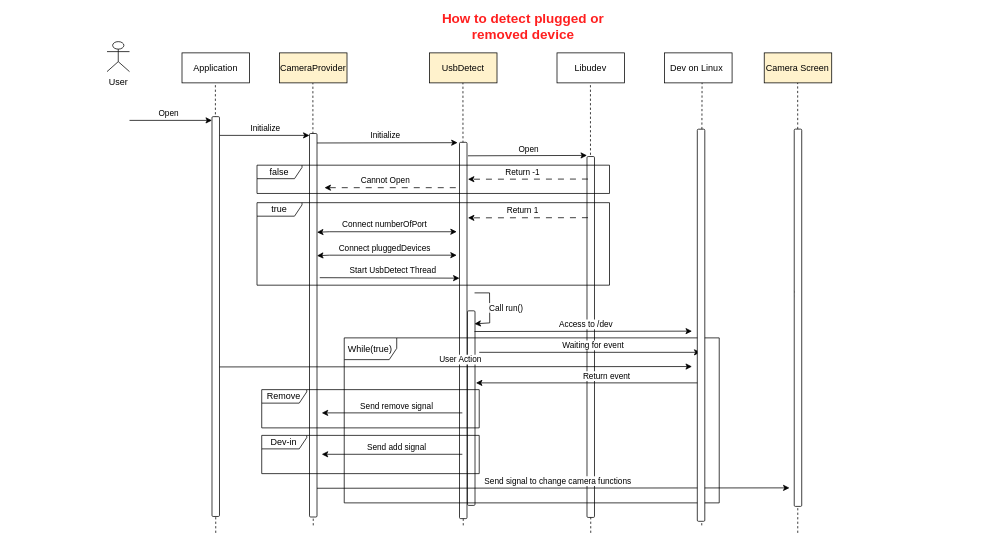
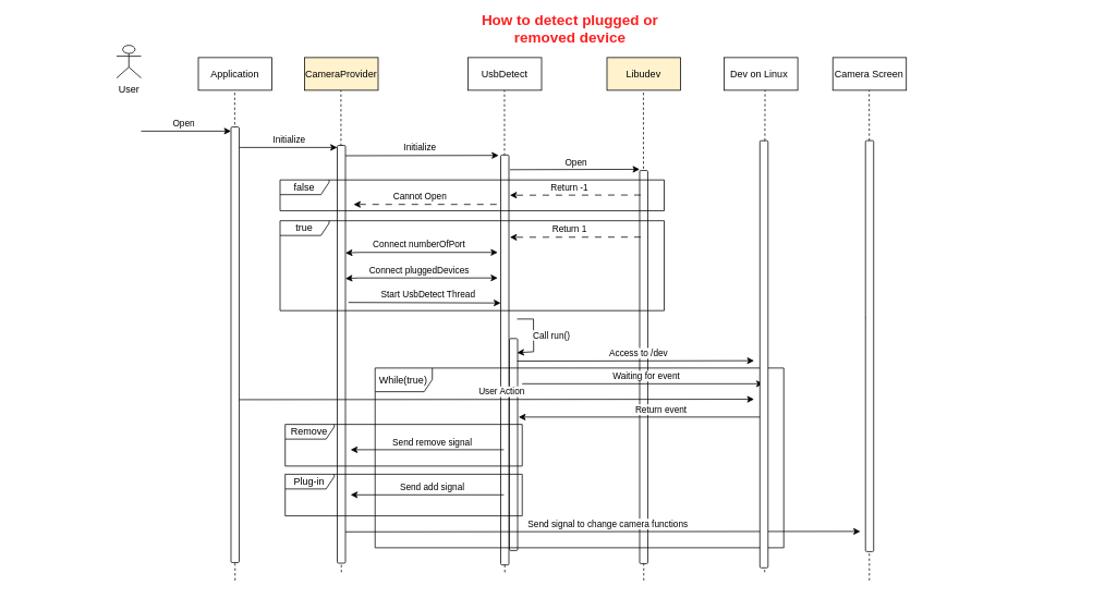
  <mxCell id="0" />
  <mxCell id="1" parent="0" />
  <mxCell id="2" value="" style="endArrow=none;dashed=1;html=1;rounded=0;" edge="1" parent="1"><mxGeometry width="50" height="50" relative="1" as="geometry"><mxPoint x="417" y="700" as="sourcePoint" /><mxPoint x="416.5" y="110" as="targetPoint" /></mxGeometry></mxCell>
  <mxCell id="3" value="" style="endArrow=none;dashed=1;html=1;rounded=0;" edge="1" parent="1"><mxGeometry width="50" height="50" relative="1" as="geometry"><mxPoint x="787" y="710" as="sourcePoint" /><mxPoint x="786.58" y="110" as="targetPoint" /></mxGeometry></mxCell>
  <mxCell id="4" value="" style="rounded=1;whiteSpace=wrap;html=1;rotation=-90;" vertex="1" parent="1"><mxGeometry x="546.37" y="443.82" width="481.22" height="10" as="geometry" /></mxCell>
  <mxCell id="5" value="" style="rounded=1;whiteSpace=wrap;html=1;rotation=-90;" vertex="1" parent="1"><mxGeometry x="161.34" y="428.18" width="511.33" height="10" as="geometry" /></mxCell>
  <mxCell id="6" value="CameraProvider" style="rounded=0;whiteSpace=wrap;html=1;fillColor=#fff2cc;" vertex="1" parent="1"><mxGeometry x="372" y="70" width="90" height="40" as="geometry" /></mxCell>
- <mxCell id="7" value="UsbDetect" style="rounded=0;whiteSpace=wrap;html=1;fillColor=#fff2cc;" vertex="1" parent="1"><mxGeometry x="572" y="70" width="90" height="40" as="geometry" /></mxCell>
+ <mxCell id="7" value="UsbDetect" style="rounded=0;whiteSpace=wrap;html=1;" vertex="1" parent="1"><mxGeometry x="572" y="70" width="90" height="40" as="geometry" /></mxCell>
  <mxCell id="8" value="" style="endArrow=none;dashed=1;html=1;rounded=0;" edge="1" parent="1"><mxGeometry width="50" height="50" relative="1" as="geometry"><mxPoint x="617" y="700" as="sourcePoint" /><mxPoint x="616.58" y="110" as="targetPoint" /></mxGeometry></mxCell>
  <mxCell id="9" value="User" style="shape=umlActor;verticalLabelPosition=bottom;verticalAlign=top;html=1;outlineConnect=0;" vertex="1" parent="1"><mxGeometry x="142" y="55" width="30" height="40" as="geometry" /></mxCell>
  <mxCell id="10" value="Application" style="rounded=0;whiteSpace=wrap;html=1;" vertex="1" parent="1"><mxGeometry y="70" width="90" height="40" as="geometry" x="242" /></mxCell>
  <mxCell id="11" value="" style="endArrow=none;dashed=1;html=1;rounded=0;" edge="1" parent="1"><mxGeometry width="50" height="50" relative="1" as="geometry"><mxPoint x="287" y="710" as="sourcePoint" /><mxPoint x="286.5" y="110" as="targetPoint" /></mxGeometry></mxCell>
  <mxCell id="12" value="" style="endArrow=classic;html=1;rounded=0;" edge="1" parent="1"><mxGeometry width="50" height="50" relative="1" as="geometry"><mxPoint x="172" y="160" as="sourcePoint" /><mxPoint x="282" y="160" as="targetPoint" /></mxGeometry></mxCell>
  <mxCell id="13" value="Open" style="edgeLabel;html=1;align=center;verticalAlign=middle;resizable=0;points=[];" vertex="1" connectable="0" parent="12"><mxGeometry x="-0.13" relative="1" as="geometry"><mxPoint x="3" y="-10" as="offset" /></mxGeometry></mxCell>
  <mxCell id="14" value="" style="endArrow=classic;html=1;rounded=0;" edge="1" parent="1"><mxGeometry width="50" height="50" relative="1" as="geometry"><mxPoint x="292" y="180" as="sourcePoint" /><mxPoint x="412" y="180" as="targetPoint" /></mxGeometry></mxCell>
  <mxCell id="15" value="Initialize" style="edgeLabel;html=1;align=center;verticalAlign=middle;resizable=0;points=[];" vertex="1" connectable="0" parent="14"><mxGeometry x="0.353" y="-1" relative="1" as="geometry"><mxPoint x="-21" y="-11" as="offset" /></mxGeometry></mxCell>
  <mxCell id="16" value="" style="endArrow=classic;html=1;rounded=0;exitX=0.869;exitY=1;exitDx=0;exitDy=0;exitPerimeter=0;" edge="1" parent="1"><mxGeometry width="50" height="50" relative="1" as="geometry"><mxPoint x="422" y="190.128" as="sourcePoint" /><mxPoint x="609.5" y="189.74" as="targetPoint" /></mxGeometry></mxCell>
  <mxCell id="17" value="Initialize" style="edgeLabel;html=1;align=center;verticalAlign=middle;resizable=0;points=[];" vertex="1" connectable="0" parent="16"><mxGeometry x="-0.328" y="-3" relative="1" as="geometry"><mxPoint x="27" y="-13" as="offset" /></mxGeometry></mxCell>
  <mxCell id="18" value="&lt;b&gt;&lt;font style=&quot;font-size: 18px;&quot; color=&quot;#ff1f1f&quot;&gt;How to detect plugged or removed device&lt;/font&gt;&lt;/b&gt;" style="text;html=1;strokeColor=none;fillColor=none;align=center;verticalAlign=middle;whiteSpace=wrap;rounded=0;" vertex="1" parent="1"><mxGeometry x="562" y="20" width="270" height="30" as="geometry" /></mxCell>
  <mxCell id="19" value="" style="rounded=1;whiteSpace=wrap;html=1;rotation=-90;" vertex="1" parent="1"><mxGeometry x="20.44" y="416.57" width="533.13" height="10" as="geometry" /></mxCell>
  <mxCell id="20" value="" style="rounded=1;whiteSpace=wrap;html=1;rotation=-90;" vertex="1" parent="1"><mxGeometry x="366.14" y="435.13" width="501.74" height="10" as="geometry" /></mxCell>
  <mxCell id="21" value="false" style="shape=umlFrame;whiteSpace=wrap;html=1;pointerEvents=0;width=60;height=18;" vertex="1" parent="1"><mxGeometry x="342" y="219.74" width="470" height="37.7" as="geometry" /></mxCell>
  <mxCell id="22" value="" style="endArrow=classic;html=1;rounded=0;dashed=1;dashPattern=8 8;" edge="1" parent="1"><mxGeometry width="50" height="50" relative="1" as="geometry"><mxPoint x="607" y="249.74" as="sourcePoint" /><mxPoint x="432" y="249.74" as="targetPoint" /></mxGeometry></mxCell>
  <mxCell id="23" value="Cannot Open" style="edgeLabel;html=1;align=center;verticalAlign=middle;resizable=0;points=[];" vertex="1" connectable="0" parent="22"><mxGeometry x="0.021" y="3" relative="1" as="geometry"><mxPoint x="-6" y="-13" as="offset" /></mxGeometry></mxCell>
  <mxCell id="24" value="true" style="shape=umlFrame;whiteSpace=wrap;html=1;pointerEvents=0;width=60;height=18;" vertex="1" parent="1"><mxGeometry x="342" y="269.74" width="470" height="110" as="geometry" /></mxCell>
  <mxCell id="25" value="" style="endArrow=classic;startArrow=classic;html=1;rounded=0;exitX=0.168;exitY=1.367;exitDx=0;exitDy=0;exitPerimeter=0;" edge="1" parent="1"><mxGeometry width="50" height="50" relative="1" as="geometry"><mxPoint x="422" y="309.19" as="sourcePoint" /><mxPoint x="608.33" y="308.49" as="targetPoint" /><Array as="points"><mxPoint x="438.33" y="308.49" /></Array></mxGeometry></mxCell>
  <mxCell id="26" value="Connect numberOfPort" style="edgeLabel;html=1;align=center;verticalAlign=middle;resizable=0;points=[];" vertex="1" connectable="0" parent="25"><mxGeometry x="-0.142" y="2" relative="1" as="geometry"><mxPoint x="10" y="-8" as="offset" /></mxGeometry></mxCell>
  <mxCell id="27" value="" style="endArrow=classic;html=1;rounded=0;exitX=0.147;exitY=1.367;exitDx=0;exitDy=0;exitPerimeter=0;" edge="1" parent="1"><mxGeometry width="50" height="50" relative="1" as="geometry"><mxPoint x="425.67" y="369.743" as="sourcePoint" /><mxPoint x="612" y="370.38" as="targetPoint" /></mxGeometry></mxCell>
  <mxCell id="28" value="Start UsbDetect Thread" style="edgeLabel;html=1;align=center;verticalAlign=middle;resizable=0;points=[];" vertex="1" connectable="0" parent="27"><mxGeometry x="-0.328" y="-3" relative="1" as="geometry"><mxPoint x="34" y="-13" as="offset" /></mxGeometry></mxCell>
  <mxCell id="29" value="" style="endArrow=classic;startArrow=classic;html=1;rounded=0;exitX=0.168;exitY=1.367;exitDx=0;exitDy=0;exitPerimeter=0;" edge="1" parent="1"><mxGeometry width="50" height="50" relative="1" as="geometry"><mxPoint x="422" y="340.44" as="sourcePoint" /><mxPoint x="608.33" y="339.74" as="targetPoint" /><Array as="points"><mxPoint x="438.33" y="339.74" /></Array></mxGeometry></mxCell>
  <mxCell id="30" value="Connect pluggedDevices" style="edgeLabel;html=1;align=center;verticalAlign=middle;resizable=0;points=[];" vertex="1" connectable="0" parent="29"><mxGeometry x="-0.142" y="2" relative="1" as="geometry"><mxPoint x="10" y="-8" as="offset" /></mxGeometry></mxCell>
- <mxCell id="31" value="Libudev" style="rounded=0;whiteSpace=wrap;html=1;" vertex="1" parent="1"><mxGeometry x="742" y="70" width="90" height="40" as="geometry" /></mxCell>
+ <mxCell id="31" value="Libudev" style="rounded=0;whiteSpace=wrap;html=1;fillColor=#fff2cc;" vertex="1" parent="1"><mxGeometry x="742" y="70" width="90" height="40" as="geometry" /></mxCell>
  <mxCell id="32" value="" style="endArrow=classic;html=1;rounded=0;entryX=0.933;entryY=0.93;entryDx=0;entryDy=0;entryPerimeter=0;" edge="1" parent="1" target="40"><mxGeometry width="50" height="50" relative="1" as="geometry"><mxPoint x="632.05" y="390" as="sourcePoint" /><mxPoint x="629.55" y="420" as="targetPoint" /><Array as="points"><mxPoint x="652.05" y="390" /><mxPoint x="652.3" y="430" /></Array></mxGeometry></mxCell>
  <mxCell id="33" value="Call run()" style="edgeLabel;html=1;align=center;verticalAlign=middle;resizable=0;points=[];" vertex="1" connectable="0" parent="32"><mxGeometry x="-0.292" y="1" relative="1" as="geometry"><mxPoint x="20" y="12" as="offset" /></mxGeometry></mxCell>
  <mxCell id="34" value="" style="endArrow=classic;html=1;rounded=0;exitX=0.8;exitY=1;exitDx=0;exitDy=0;exitPerimeter=0;" edge="1" parent="1"><mxGeometry width="50" height="50" relative="1" as="geometry"><mxPoint x="623.25" y="207.24" as="sourcePoint" /><mxPoint x="782" y="206.74" as="targetPoint" /></mxGeometry></mxCell>
  <mxCell id="35" value="Open" style="edgeLabel;html=1;align=center;verticalAlign=middle;resizable=0;points=[];" vertex="1" connectable="0" parent="34"><mxGeometry x="-0.328" y="-3" relative="1" as="geometry"><mxPoint x="27" y="-13" as="offset" /></mxGeometry></mxCell>
  <mxCell id="36" value="" style="endArrow=classic;html=1;rounded=0;dashed=1;dashPattern=8 8;" edge="1" parent="1"><mxGeometry width="50" height="50" relative="1" as="geometry"><mxPoint x="783.25" y="238.23" as="sourcePoint" /><mxPoint x="623.25" y="238.45" as="targetPoint" /></mxGeometry></mxCell>
  <mxCell id="37" value="Return -1" style="edgeLabel;html=1;align=center;verticalAlign=middle;resizable=0;points=[];" vertex="1" connectable="0" parent="36"><mxGeometry x="0.021" y="3" relative="1" as="geometry"><mxPoint x="-6" y="-13" as="offset" /></mxGeometry></mxCell>
  <mxCell id="38" value="" style="endArrow=classic;html=1;rounded=0;dashed=1;dashPattern=8 8;" edge="1" parent="1"><mxGeometry width="50" height="50" relative="1" as="geometry"><mxPoint x="783.25" y="289.74" as="sourcePoint" /><mxPoint x="623.25" y="289.96" as="targetPoint" /></mxGeometry></mxCell>
  <mxCell id="39" value="Return 1" style="edgeLabel;html=1;align=center;verticalAlign=middle;resizable=0;points=[];" vertex="1" connectable="0" parent="38"><mxGeometry x="0.021" y="3" relative="1" as="geometry"><mxPoint x="-6" y="-13" as="offset" /></mxGeometry></mxCell>
  <mxCell id="40" value="" style="rounded=1;whiteSpace=wrap;html=1;rotation=-90;" vertex="1" parent="1"><mxGeometry x="497.95" y="538.65" width="259.46" height="10" as="geometry" /></mxCell>
  <mxCell id="41" value="Dev on Linux&amp;nbsp;" style="rounded=0;whiteSpace=wrap;html=1;" vertex="1" parent="1"><mxGeometry x="885.44" y="70" width="90" height="40" as="geometry" /></mxCell>
  <mxCell id="42" value="" style="endArrow=none;dashed=1;html=1;rounded=0;" edge="1" parent="1" source="66"><mxGeometry width="50" height="50" relative="1" as="geometry"><mxPoint x="935" y="700" as="sourcePoint" /><mxPoint x="935.44" y="110" as="targetPoint" /></mxGeometry></mxCell>
  <mxCell id="43" value="" style="endArrow=classic;html=1;rounded=0;exitX=0.8;exitY=1;exitDx=0;exitDy=0;exitPerimeter=0;" edge="1" parent="1"><mxGeometry width="50" height="50" relative="1" as="geometry"><mxPoint x="632" y="441.53" as="sourcePoint" /><mxPoint x="922" y="441.03" as="targetPoint" /></mxGeometry></mxCell>
  <mxCell id="44" value="Access to /dev&amp;nbsp;" style="edgeLabel;html=1;align=center;verticalAlign=middle;resizable=0;points=[];" vertex="1" connectable="0" parent="43"><mxGeometry x="-0.328" y="-3" relative="1" as="geometry"><mxPoint x="52" y="-13" as="offset" /></mxGeometry></mxCell>
  <mxCell id="45" value="" style="endArrow=classic;html=1;rounded=0;" edge="1" parent="1"><mxGeometry width="50" height="50" relative="1" as="geometry"><mxPoint x="638.3" y="469.25" as="sourcePoint" /><mxPoint x="933.28" y="469.25" as="targetPoint" /></mxGeometry></mxCell>
  <mxCell id="46" value="Waiting for event" style="edgeLabel;html=1;align=center;verticalAlign=middle;resizable=0;points=[];" vertex="1" connectable="0" parent="45"><mxGeometry x="-0.328" y="-3" relative="1" as="geometry"><mxPoint x="52" y="-13" as="offset" /></mxGeometry></mxCell>
  <mxCell id="47" value="" style="endArrow=classic;html=1;rounded=0;" edge="1" parent="1"><mxGeometry width="50" height="50" relative="1" as="geometry"><mxPoint x="615.8" y="550" as="sourcePoint" /><mxPoint x="428.3" y="550" as="targetPoint" /></mxGeometry></mxCell>
  <mxCell id="48" value="Send remove signal" style="edgeLabel;html=1;align=center;verticalAlign=middle;resizable=0;points=[];" vertex="1" connectable="0" parent="47"><mxGeometry x="-0.328" y="-3" relative="1" as="geometry"><mxPoint x="-25" y="-7" as="offset" /></mxGeometry></mxCell>
  <mxCell id="49" value="" style="endArrow=classic;html=1;rounded=0;exitX=0.8;exitY=1;exitDx=0;exitDy=0;exitPerimeter=0;" edge="1" parent="1"><mxGeometry width="50" height="50" relative="1" as="geometry"><mxPoint x="422" y="650.5" as="sourcePoint" /><mxPoint x="1052" y="650" as="targetPoint" /></mxGeometry></mxCell>
  <mxCell id="50" value="Send signal to change camera functions" style="edgeLabel;html=1;align=center;verticalAlign=middle;resizable=0;points=[];" vertex="1" connectable="0" parent="49"><mxGeometry x="-0.328" y="-3" relative="1" as="geometry"><mxPoint x="108" y="-13" as="offset" /></mxGeometry></mxCell>
- <mxCell id="51" value="Camera Screen" style="rounded=0;whiteSpace=wrap;html=1;fillColor=#fff2cc;" vertex="1" parent="1"><mxGeometry x="1018.3" y="70" width="90" height="40" as="geometry" /></mxCell>
+ <mxCell id="51" value="Camera Screen" style="rounded=0;whiteSpace=wrap;html=1;" vertex="1" parent="1"><mxGeometry x="1018.3" y="70" width="90" height="40" as="geometry" /></mxCell>
  <mxCell id="52" value="" style="endArrow=none;dashed=1;html=1;rounded=0;" edge="1" parent="1" source="64"><mxGeometry width="50" height="50" relative="1" as="geometry"><mxPoint x="1063" y="710" as="sourcePoint" /><mxPoint x="1062.88" y="110" as="targetPoint" /></mxGeometry></mxCell>
  <mxCell id="53" value="" style="endArrow=none;dashed=1;html=1;rounded=0;" edge="1" parent="1" target="64"><mxGeometry width="50" height="50" relative="1" as="geometry"><mxPoint x="1062.88" y="420" as="sourcePoint" /><mxPoint x="1062.88" y="110" as="targetPoint" /></mxGeometry></mxCell>
  <mxCell id="54" value="While(true)" style="shape=umlFrame;whiteSpace=wrap;html=1;pointerEvents=0;width=70;height=29;" vertex="1" parent="1"><mxGeometry x="458.3" y="450" width="500" height="220" as="geometry" /></mxCell>
  <mxCell id="55" value="" style="endArrow=classic;html=1;rounded=0;" edge="1" parent="1"><mxGeometry width="50" height="50" relative="1" as="geometry"><mxPoint x="932.72" y="510" as="sourcePoint" /><mxPoint x="633.89" y="510" as="targetPoint" /></mxGeometry></mxCell>
  <mxCell id="56" value="Return event" style="edgeLabel;html=1;align=center;verticalAlign=middle;resizable=0;points=[];" vertex="1" connectable="0" parent="55"><mxGeometry x="-0.328" y="-3" relative="1" as="geometry"><mxPoint x="-25" y="-7" as="offset" /></mxGeometry></mxCell>
  <mxCell id="57" value="Remove" style="shape=umlFrame;whiteSpace=wrap;html=1;pointerEvents=0;width=60;height=18;" vertex="1" parent="1"><mxGeometry x="348.3" y="519" width="290" height="51" as="geometry" /></mxCell>
- <mxCell id="58" value="Dev-in" style="shape=umlFrame;whiteSpace=wrap;html=1;pointerEvents=0;width=60;height=18;" vertex="1" parent="1"><mxGeometry x="348.3" y="580" width="290" height="51" as="geometry" /></mxCell>
+ <mxCell id="58" value="Plug-in" style="shape=umlFrame;whiteSpace=wrap;html=1;pointerEvents=0;width=60;height=18;" vertex="1" parent="1"><mxGeometry x="348.3" y="580" width="290" height="51" as="geometry" /></mxCell>
  <mxCell id="59" value="" style="endArrow=classic;html=1;rounded=0;" edge="1" parent="1"><mxGeometry width="50" height="50" relative="1" as="geometry"><mxPoint x="615.8" y="605.21" as="sourcePoint" /><mxPoint x="428.3" y="605.21" as="targetPoint" /></mxGeometry></mxCell>
  <mxCell id="60" value="Send add signal" style="edgeLabel;html=1;align=center;verticalAlign=middle;resizable=0;points=[];" vertex="1" connectable="0" parent="59"><mxGeometry x="-0.328" y="-3" relative="1" as="geometry"><mxPoint x="-25" y="-7" as="offset" /></mxGeometry></mxCell>
  <mxCell id="61" value="" style="endArrow=classic;html=1;rounded=0;exitX=0.8;exitY=1;exitDx=0;exitDy=0;exitPerimeter=0;" edge="1" parent="1"><mxGeometry width="50" height="50" relative="1" as="geometry"><mxPoint x="292" y="488.73" as="sourcePoint" /><mxPoint x="922" y="488.23" as="targetPoint" /></mxGeometry></mxCell>
  <mxCell id="62" value="User Action" style="edgeLabel;html=1;align=center;verticalAlign=middle;resizable=0;points=[];" vertex="1" connectable="0" parent="61"><mxGeometry x="-0.328" y="-3" relative="1" as="geometry"><mxPoint x="108" y="-13" as="offset" /></mxGeometry></mxCell>
  <mxCell id="63" value="" style="endArrow=none;dashed=1;html=1;rounded=0;" edge="1" parent="1" target="64"><mxGeometry width="50" height="50" relative="1" as="geometry"><mxPoint x="1063" y="710" as="sourcePoint" /><mxPoint x="1062.88" y="110" as="targetPoint" /></mxGeometry></mxCell>
  <mxCell id="64" value="" style="rounded=1;whiteSpace=wrap;html=1;rotation=-90;" vertex="1" parent="1"><mxGeometry x="811.78" y="418.18" width="503.04" height="10" as="geometry" /></mxCell>
  <mxCell id="65" value="" style="endArrow=none;dashed=1;html=1;rounded=0;" edge="1" parent="1" target="66"><mxGeometry width="50" height="50" relative="1" as="geometry"><mxPoint x="935" y="700" as="sourcePoint" /><mxPoint x="935.44" y="110" as="targetPoint" /></mxGeometry></mxCell>
  <mxCell id="66" value="" style="rounded=1;whiteSpace=wrap;html=1;rotation=-90;" vertex="1" parent="1"><mxGeometry x="672.67" y="428.18" width="522.81" height="10" as="geometry" /></mxCell>
